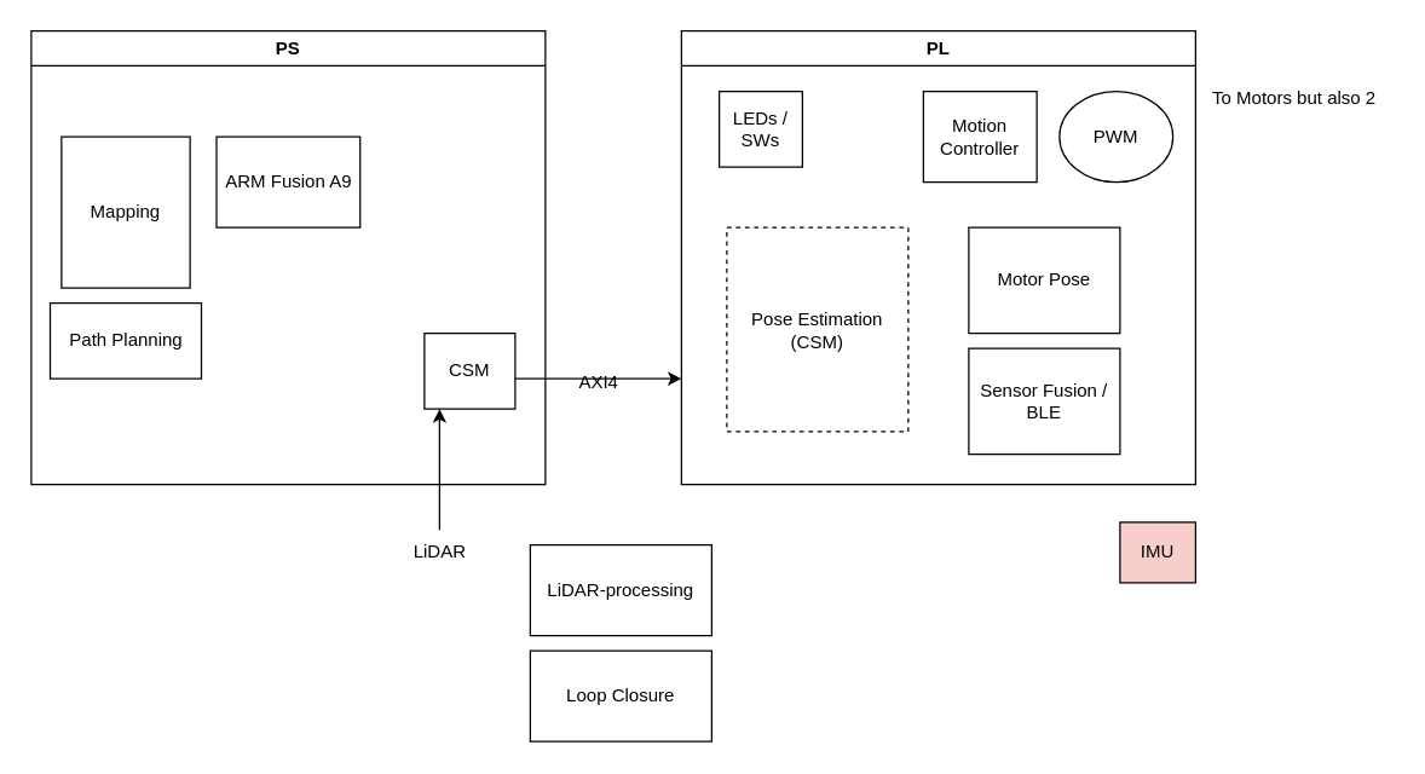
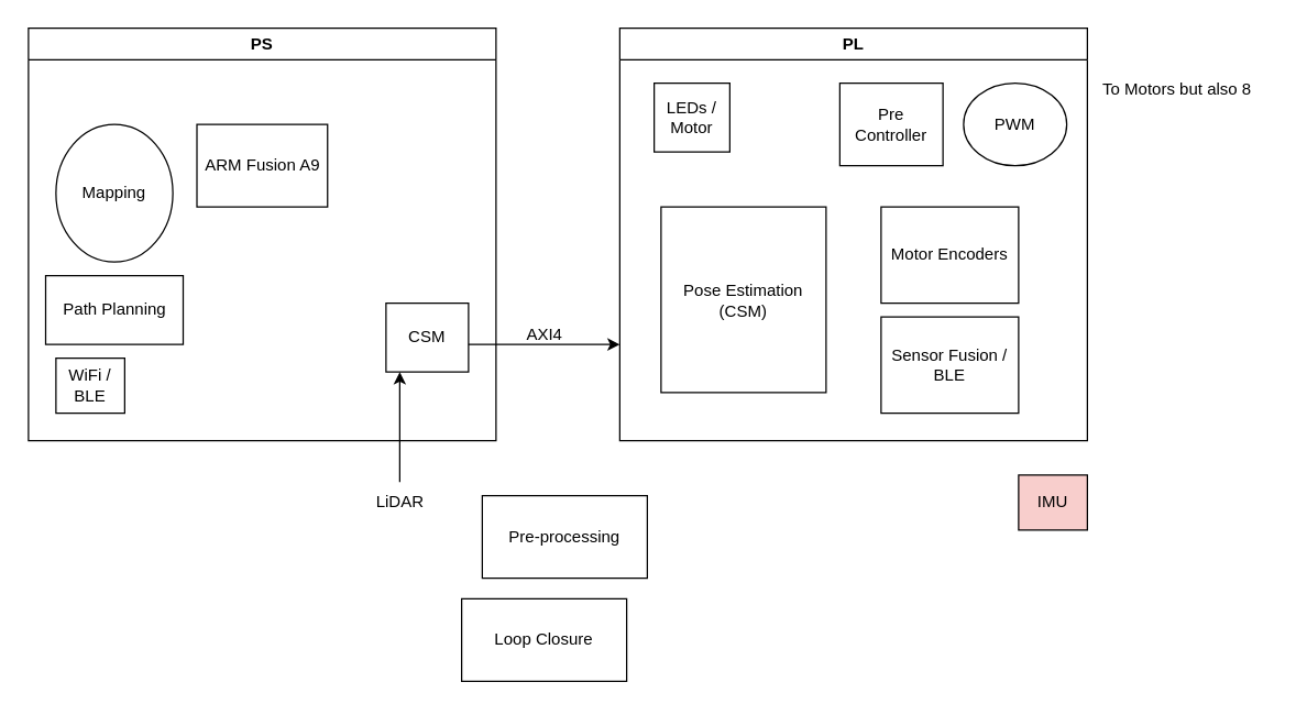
  <mxCell id="0" />
  <mxCell id="1" parent="0" />
  <mxCell id="2" value="PS" style="swimlane;whiteSpace=wrap;html=1;" vertex="1" parent="1"><mxGeometry x="20" y="20" width="340" height="300" as="geometry" /></mxCell>
  <mxCell id="3" value="ARM Fusion A9" style="rounded=0;whiteSpace=wrap;html=1;" vertex="1" parent="2"><mxGeometry x="122.5" y="70" width="95" height="60" as="geometry" /></mxCell>
  <mxCell id="4" value="CSM" style="rounded=0;whiteSpace=wrap;html=1;" vertex="1" parent="2"><mxGeometry x="260" y="200" width="60" height="50" as="geometry" /></mxCell>
  <mxCell id="5" value="" style="endArrow=classic;html=1;rounded=0;" edge="1" parent="2"><mxGeometry width="50" height="50" relative="1" as="geometry"><mxPoint x="270" y="330" as="sourcePoint" /><mxPoint x="270" y="250" as="targetPoint" /></mxGeometry></mxCell>
- <mxCell id="7" value="Mapping" style="rounded=0;whiteSpace=wrap;html=1;" vertex="1" parent="2"><mxGeometry x="20" y="70" width="85" height="100" as="geometry" /></mxCell>
+ <mxCell id="6" value="WiFi / BLE" style="rounded=0;whiteSpace=wrap;html=1;" vertex="1" parent="2"><mxGeometry x="20" y="240" width="50" height="40" as="geometry" /></mxCell>
+ <mxCell id="7" value="Mapping" style="ellipse;whiteSpace=wrap;html=1;" vertex="1" parent="2"><mxGeometry x="20" y="70" width="85" height="100" as="geometry" /></mxCell>
  <mxCell id="8" value="Path Planning" style="rounded=0;whiteSpace=wrap;html=1;" vertex="1" parent="2"><mxGeometry x="12.5" y="180" width="100" height="50" as="geometry" /></mxCell>
  <mxCell id="9" value="PL" style="swimlane;whiteSpace=wrap;html=1;" vertex="1" parent="1"><mxGeometry x="450" y="20" width="340" height="300" as="geometry" /></mxCell>
- <mxCell id="10" value="Pose Estimation (CSM)" style="rounded=0;whiteSpace=wrap;html=1;dashed=1;" vertex="1" parent="9"><mxGeometry x="30" y="130" width="120" height="135" as="geometry" /></mxCell>
+ <mxCell id="10" value="Pose Estimation (CSM)" style="rounded=0;whiteSpace=wrap;html=1;" vertex="1" parent="9"><mxGeometry x="30" y="130" width="120" height="135" as="geometry" /></mxCell>
  <mxCell id="11" value="PWM" style="ellipse;whiteSpace=wrap;html=1;" vertex="1" parent="9"><mxGeometry x="250" y="40" width="75" height="60" as="geometry" /></mxCell>
- <mxCell id="12" value="Motor Pose" style="rounded=0;whiteSpace=wrap;html=1;" vertex="1" parent="9"><mxGeometry x="190" y="130" width="100" height="70" as="geometry" /></mxCell>
- <mxCell id="13" value="LEDs / SWs" style="rounded=0;whiteSpace=wrap;html=1;" vertex="1" parent="9"><mxGeometry x="25" y="40" width="55" height="50" as="geometry" /></mxCell>
- <mxCell id="14" value="Motion Controller" style="rounded=0;whiteSpace=wrap;html=1;" vertex="1" parent="9"><mxGeometry x="160" y="40" width="75" height="60" as="geometry" /></mxCell>
+ <mxCell id="12" value="Motor Encoders" style="rounded=0;whiteSpace=wrap;html=1;" vertex="1" parent="9"><mxGeometry x="190" y="130" width="100" height="70" as="geometry" /></mxCell>
+ <mxCell id="13" value="LEDs / Motor" style="rounded=0;whiteSpace=wrap;html=1;" vertex="1" parent="9"><mxGeometry x="25" y="40" width="55" height="50" as="geometry" /></mxCell>
+ <mxCell id="14" value="Pre Controller" style="rounded=0;whiteSpace=wrap;html=1;" vertex="1" parent="9"><mxGeometry x="160" y="40" width="75" height="60" as="geometry" /></mxCell>
  <mxCell id="15" value="Sensor Fusion / BLE" style="rounded=0;whiteSpace=wrap;html=1;" vertex="1" parent="9"><mxGeometry x="190" y="210" width="100" height="70" as="geometry" /></mxCell>
  <mxCell id="16" value="" style="endArrow=classic;html=1;rounded=0;" edge="1" parent="1"><mxGeometry width="50" height="50" relative="1" as="geometry"><mxPoint x="340" y="250" as="sourcePoint" /><mxPoint x="450" y="250" as="targetPoint" /></mxGeometry></mxCell>
- <mxCell id="17" value="AXI4" style="text;html=1;align=center;verticalAlign=middle;resizable=0;points=[];autosize=1;strokeColor=none;fillColor=none;" vertex="1" parent="1"><mxGeometry x="370" y="238" width="50" height="30" as="geometry" /></mxCell>
+ <mxCell id="17" value="AXI4" style="text;html=1;align=center;verticalAlign=middle;resizable=0;points=[];autosize=1;strokeColor=none;fillColor=none;" vertex="1" parent="1"><mxGeometry x="370" y="228" width="50" height="30" as="geometry" /></mxCell>
  <mxCell id="18" value="LiDAR" style="text;html=1;align=center;verticalAlign=middle;resizable=0;points=[];autosize=1;strokeColor=none;fillColor=none;" vertex="1" parent="1"><mxGeometry x="260" y="350" width="60" height="30" as="geometry" /></mxCell>
- <mxCell id="19" value="To Motors but also 2" style="text;html=1;align=center;verticalAlign=middle;resizable=0;points=[];autosize=1;strokeColor=none;fillColor=none;" vertex="1" parent="1"><mxGeometry x="790" y="50" width="130" height="30" as="geometry" /></mxCell>
- <mxCell id="20" value="LiDAR-processing" style="rounded=0;whiteSpace=wrap;html=1;" vertex="1" parent="1"><mxGeometry x="350" y="360" width="120" height="60" as="geometry" /></mxCell>
- <mxCell id="21" value="Loop Closure" style="rounded=0;whiteSpace=wrap;html=1;" vertex="1" parent="1"><mxGeometry x="350" y="430" width="120" height="60" as="geometry" /></mxCell>
+ <mxCell id="19" value="To Motors but also 8" style="text;html=1;align=center;verticalAlign=middle;resizable=0;points=[];autosize=1;strokeColor=none;fillColor=none;" vertex="1" parent="1"><mxGeometry x="790" y="50" width="130" height="30" as="geometry" /></mxCell>
+ <mxCell id="20" value="Pre-processing" style="rounded=0;whiteSpace=wrap;html=1;" vertex="1" parent="1"><mxGeometry x="350" y="360" width="120" height="60" as="geometry" /></mxCell>
+ <mxCell id="21" value="Loop Closure" style="rounded=0;whiteSpace=wrap;html=1;" vertex="1" parent="1"><mxGeometry x="335" y="435" width="120" height="60" as="geometry" /></mxCell>
  <mxCell id="22" value="IMU" style="rounded=0;whiteSpace=wrap;html=1;fillColor=#f8cecc;" vertex="1" parent="1"><mxGeometry x="740" y="345" width="50" height="40" as="geometry" /></mxCell>
